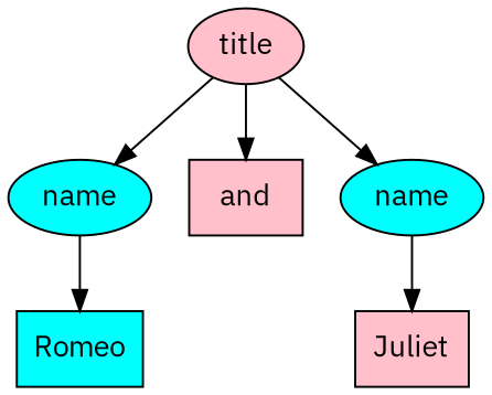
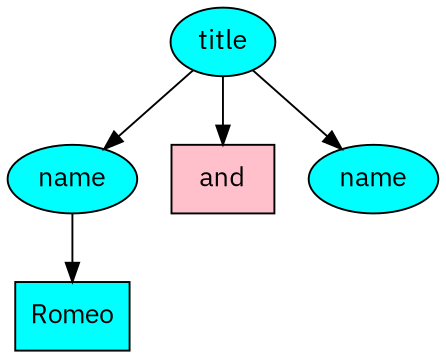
  digraph {
    fontname="IBM Plex Sans"
    node [fillcolor=cyan fontname="IBM Plex Sans" style=filled]
    edge [fontname="IBM Plex Sans"]
    n1 [label=name]
-   title [fillcolor=pink]
+   title
    and [fillcolor=pink shape=box]
    n4 [label=name]
    Romeo [shape=box]
-   Juliet [fillcolor=pink shape=box]
    n1 -> Romeo
    title -> n1
    title -> and
    title -> n4
-   n4 -> Juliet
  }
